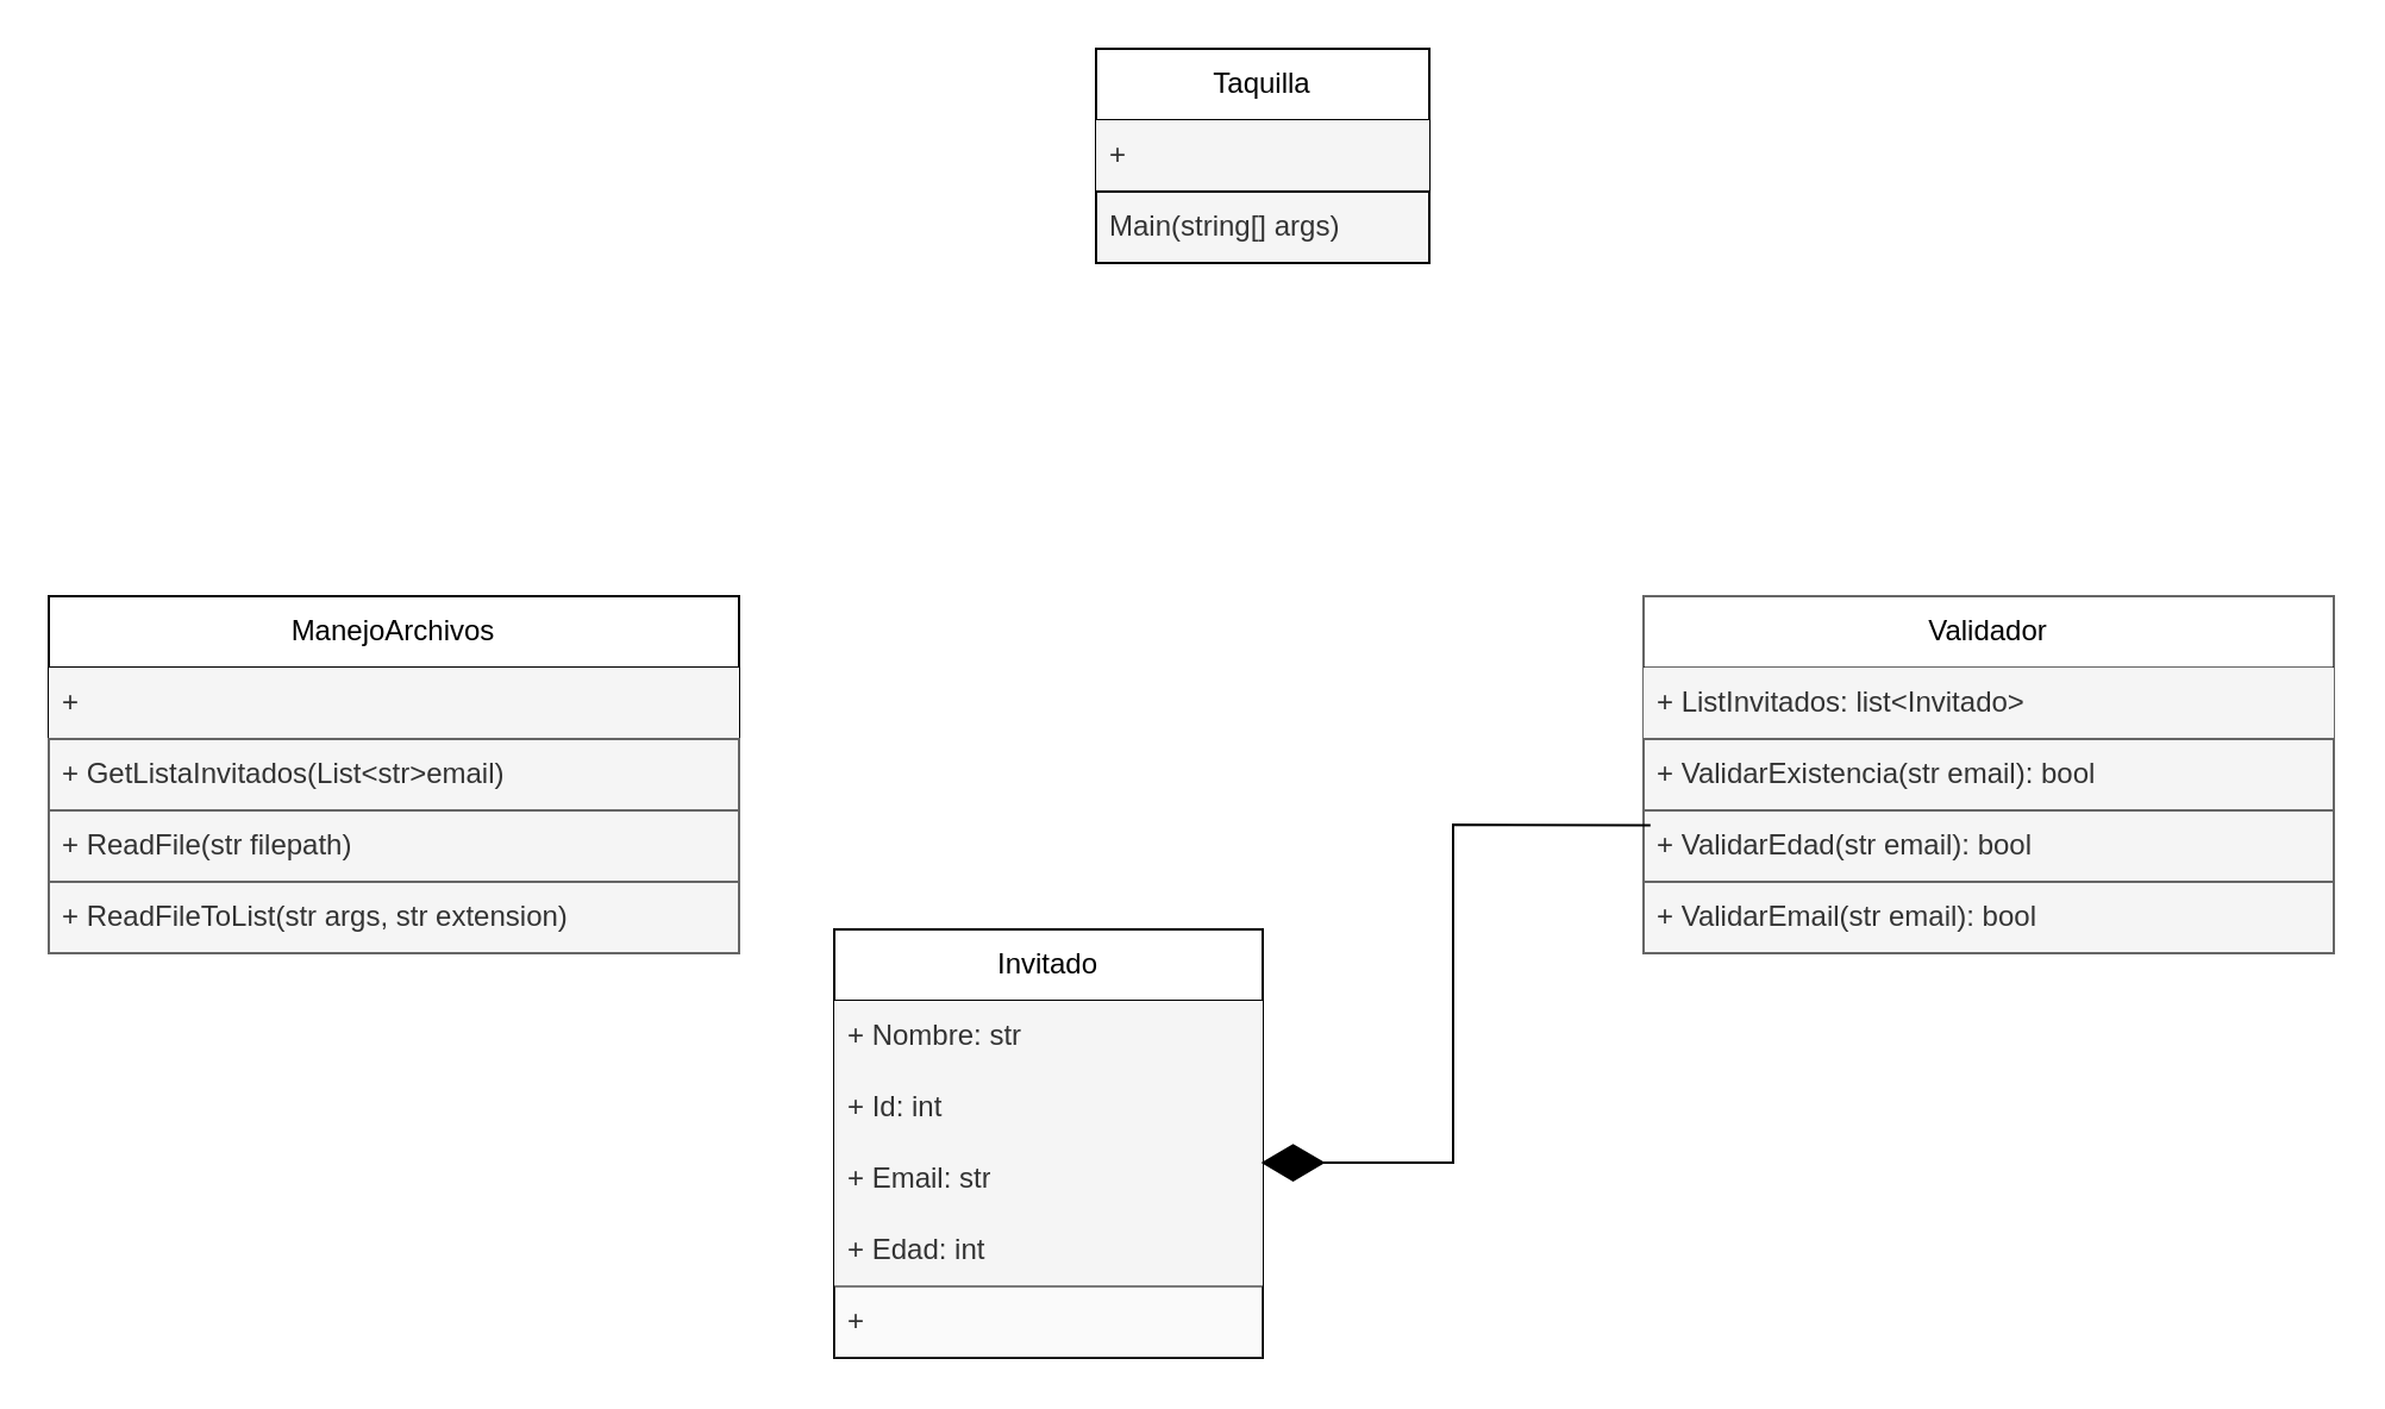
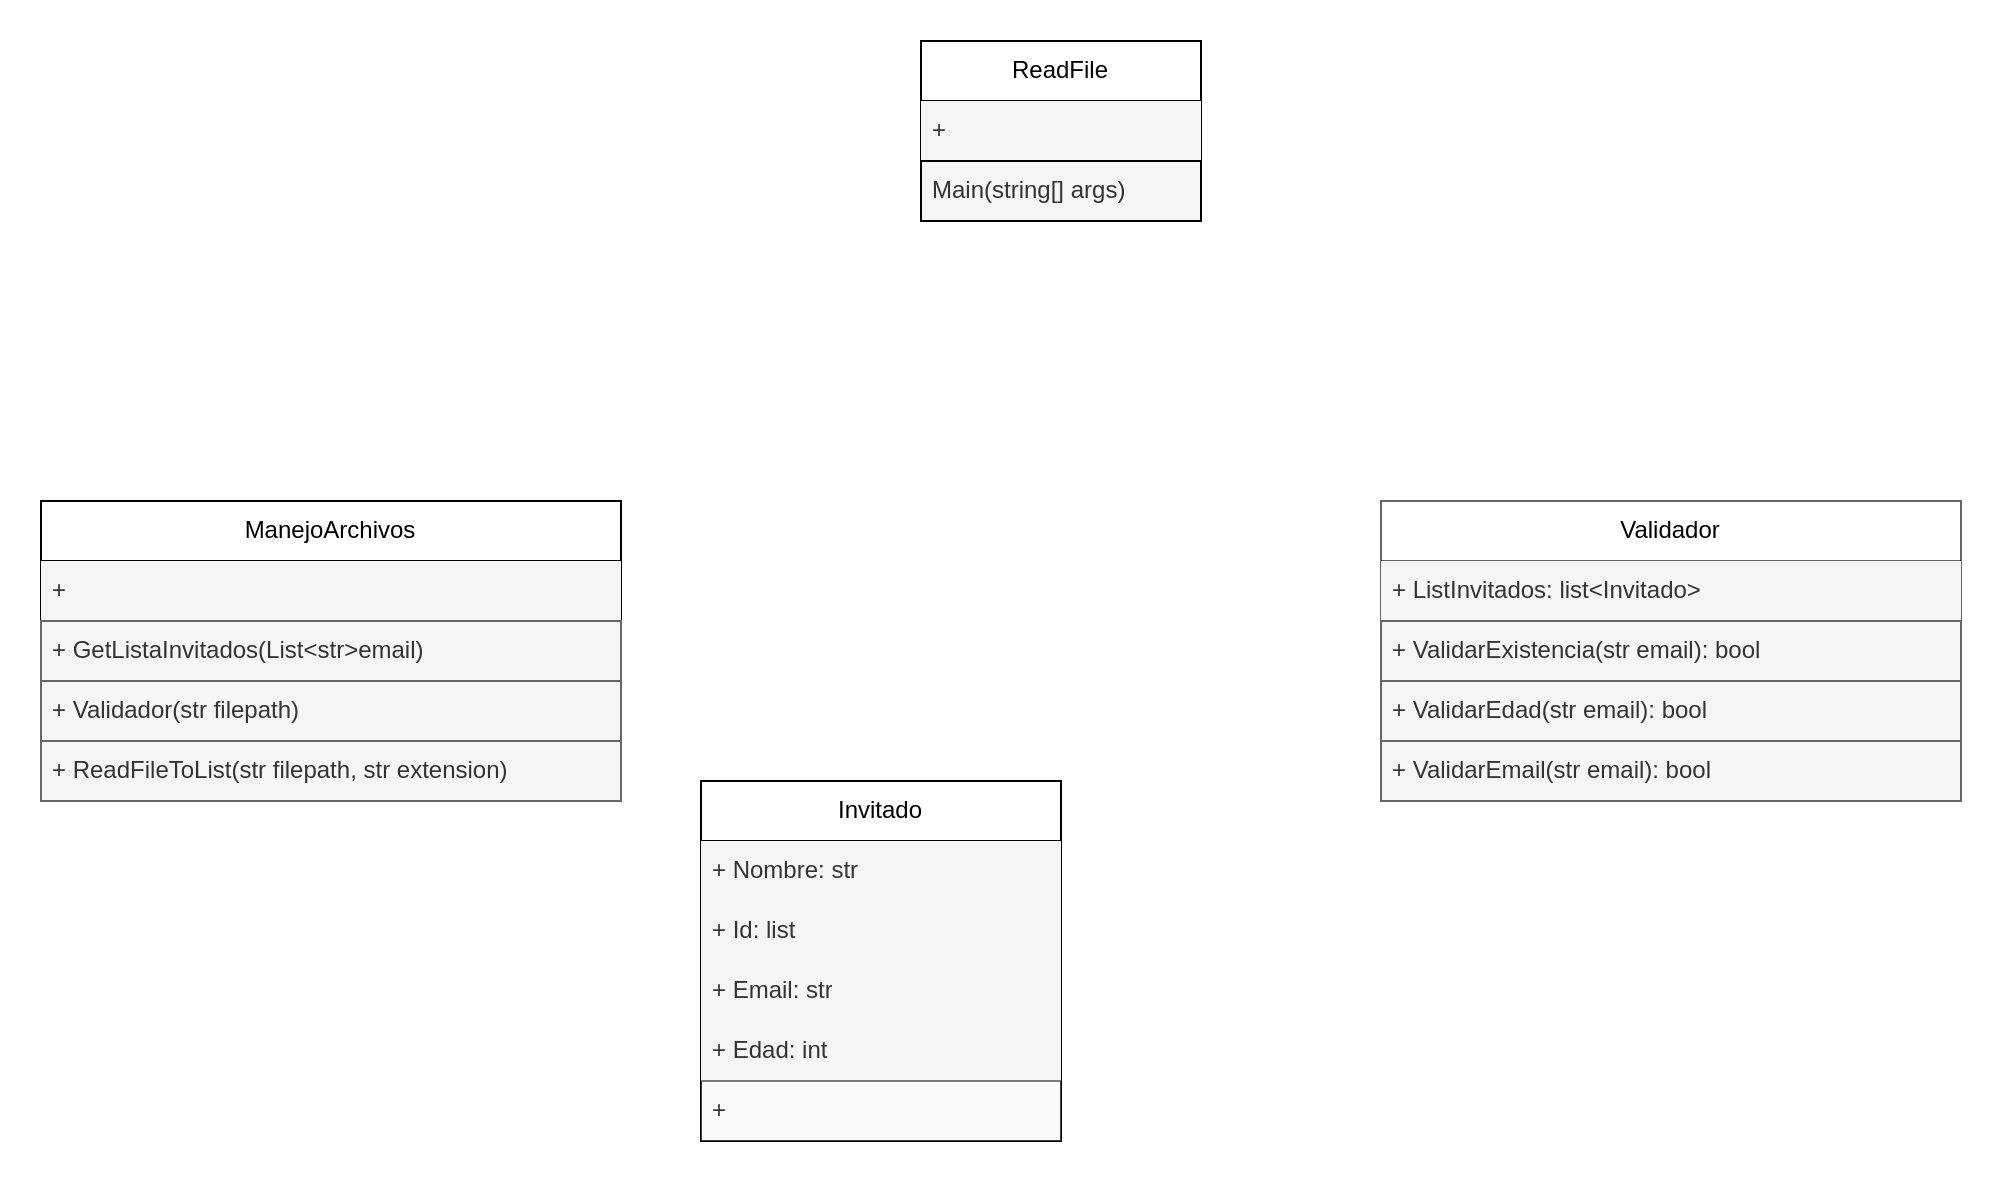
  <mxCell id="0" />
  <mxCell id="1" parent="0" />
- <mxCell id="2" value="Taquilla" style="swimlane;fontStyle=0;childLayout=stackLayout;horizontal=1;startSize=30;horizontalStack=0;resizeParent=1;resizeParentMax=0;resizeLast=0;collapsible=1;marginBottom=0;whiteSpace=wrap;html=1;" parent="1" vertex="1"><mxGeometry x="460" y="20" width="140" height="90" as="geometry" /></mxCell>
+ <mxCell id="2" value="ReadFile" style="swimlane;fontStyle=0;childLayout=stackLayout;horizontal=1;startSize=30;horizontalStack=0;resizeParent=1;resizeParentMax=0;resizeLast=0;collapsible=1;marginBottom=0;whiteSpace=wrap;html=1;" parent="1" vertex="1"><mxGeometry x="460" y="20" width="140" height="90" as="geometry" /></mxCell>
  <mxCell id="3" value="+" style="text;strokeColor=none;fillColor=#f5f5f5;align=left;verticalAlign=middle;spacingLeft=4;spacingRight=4;overflow=hidden;points=[[0,0.5],[1,0.5]];portConstraint=eastwest;rotatable=0;whiteSpace=wrap;html=1;fontColor=#333333;dashed=1;" vertex="1" parent="2"><mxGeometry y="30" width="140" height="30" as="geometry" /></mxCell>
  <mxCell id="4" value="Main(string[] args)" style="text;strokeColor=default;fillColor=#f5f5f5;align=left;verticalAlign=middle;spacingLeft=4;spacingRight=4;overflow=hidden;points=[[0,0.5],[1,0.5]];portConstraint=eastwest;rotatable=0;whiteSpace=wrap;html=1;fontColor=#333333;" parent="2" vertex="1"><mxGeometry y="60" width="140" height="30" as="geometry" /></mxCell>
  <mxCell id="5" value="Invitado" style="swimlane;fontStyle=0;childLayout=stackLayout;horizontal=1;startSize=30;horizontalStack=0;resizeParent=1;resizeParentMax=0;resizeLast=0;collapsible=1;marginBottom=0;whiteSpace=wrap;html=1;" parent="1" vertex="1"><mxGeometry x="350" y="390" width="180" height="180" as="geometry" /></mxCell>
  <mxCell id="6" value="+ Nombre: str" style="text;strokeColor=none;fillColor=#f5f5f5;align=left;verticalAlign=middle;spacingLeft=4;spacingRight=4;overflow=hidden;points=[[0,0.5],[1,0.5]];portConstraint=eastwest;rotatable=0;whiteSpace=wrap;html=1;fontColor=#333333;" parent="5" vertex="1"><mxGeometry y="30" width="180" height="30" as="geometry" /></mxCell>
- <mxCell id="7" value="+ Id: int" style="text;strokeColor=none;fillColor=#f5f5f5;align=left;verticalAlign=middle;spacingLeft=4;spacingRight=4;overflow=hidden;points=[[0,0.5],[1,0.5]];portConstraint=eastwest;rotatable=0;whiteSpace=wrap;html=1;fontColor=#333333;" parent="5" vertex="1"><mxGeometry y="60" width="180" height="30" as="geometry" /></mxCell>
+ <mxCell id="7" value="+ Id: list" style="text;strokeColor=none;fillColor=#f5f5f5;align=left;verticalAlign=middle;spacingLeft=4;spacingRight=4;overflow=hidden;points=[[0,0.5],[1,0.5]];portConstraint=eastwest;rotatable=0;whiteSpace=wrap;html=1;fontColor=#333333;" parent="5" vertex="1"><mxGeometry y="60" width="180" height="30" as="geometry" /></mxCell>
  <mxCell id="8" value="+ Email: str" style="text;strokeColor=none;fillColor=#f5f5f5;align=left;verticalAlign=middle;spacingLeft=4;spacingRight=4;overflow=hidden;points=[[0,0.5],[1,0.5]];portConstraint=eastwest;rotatable=0;whiteSpace=wrap;html=1;fontColor=#333333;" parent="5" vertex="1"><mxGeometry y="90" width="180" height="30" as="geometry" /></mxCell>
  <mxCell id="9" value="+ Edad: int" style="text;strokeColor=none;fillColor=#f5f5f5;align=left;verticalAlign=middle;spacingLeft=4;spacingRight=4;overflow=hidden;points=[[0,0.5],[1,0.5]];portConstraint=eastwest;rotatable=0;whiteSpace=wrap;html=1;fontColor=#333333;" parent="5" vertex="1"><mxGeometry y="120" width="180" height="30" as="geometry" /></mxCell>
  <mxCell id="10" value="+&amp;nbsp;" style="text;strokeColor=default;fillColor=#f5f5f5;align=left;verticalAlign=middle;spacingLeft=4;spacingRight=4;overflow=hidden;points=[[0,0.5],[1,0.5]];portConstraint=eastwest;rotatable=0;whiteSpace=wrap;html=1;fontColor=#333333;opacity=50;" parent="5" vertex="1"><mxGeometry y="150" width="180" height="30" as="geometry" /></mxCell>
  <mxCell id="11" value="ManejoArchivos" style="swimlane;fontStyle=0;childLayout=stackLayout;horizontal=1;startSize=30;horizontalStack=0;resizeParent=1;resizeParentMax=0;resizeLast=0;collapsible=1;marginBottom=0;whiteSpace=wrap;html=1;" parent="1" vertex="1"><mxGeometry x="20" y="250" width="290" height="150" as="geometry" /></mxCell>
  <mxCell id="12" value="+" style="text;strokeColor=none;fillColor=#f5f5f5;align=left;verticalAlign=middle;spacingLeft=4;spacingRight=4;overflow=hidden;points=[[0,0.5],[1,0.5]];portConstraint=eastwest;rotatable=0;whiteSpace=wrap;html=1;fontColor=#333333;dashed=1;" parent="11" vertex="1"><mxGeometry y="30" width="290" height="30" as="geometry" /></mxCell>
  <mxCell id="13" value="+ GetListaInvitados(List&amp;lt;str&amp;gt;email)" style="text;strokeColor=#666666;fillColor=#f5f5f5;align=left;verticalAlign=middle;spacingLeft=4;spacingRight=4;overflow=hidden;points=[[0,0.5],[1,0.5]];portConstraint=eastwest;rotatable=0;whiteSpace=wrap;html=1;fontColor=#333333;" parent="11" vertex="1"><mxGeometry y="60" width="290" height="30" as="geometry" /></mxCell>
- <mxCell id="14" value="+ ReadFile(str filepath)" style="text;strokeColor=#666666;fillColor=#f5f5f5;align=left;verticalAlign=middle;spacingLeft=4;spacingRight=4;overflow=hidden;points=[[0,0.5],[1,0.5]];portConstraint=eastwest;rotatable=0;whiteSpace=wrap;html=1;fontColor=#333333;" parent="11" vertex="1"><mxGeometry y="90" width="290" height="30" as="geometry" /></mxCell>
- <mxCell id="15" value="+ ReadFileToList(str args, str extension)" style="text;strokeColor=#666666;fillColor=#f5f5f5;align=left;verticalAlign=middle;spacingLeft=4;spacingRight=4;overflow=hidden;points=[[0,0.5],[1,0.5]];portConstraint=eastwest;rotatable=0;whiteSpace=wrap;html=1;fontColor=#333333;" parent="11" vertex="1"><mxGeometry y="120" width="290" height="30" as="geometry" /></mxCell>
+ <mxCell id="14" value="+ Validador(str filepath)" style="text;strokeColor=#666666;fillColor=#f5f5f5;align=left;verticalAlign=middle;spacingLeft=4;spacingRight=4;overflow=hidden;points=[[0,0.5],[1,0.5]];portConstraint=eastwest;rotatable=0;whiteSpace=wrap;html=1;fontColor=#333333;" parent="11" vertex="1"><mxGeometry y="90" width="290" height="30" as="geometry" /></mxCell>
+ <mxCell id="15" value="+ ReadFileToList(str filepath, str extension)" style="text;strokeColor=#666666;fillColor=#f5f5f5;align=left;verticalAlign=middle;spacingLeft=4;spacingRight=4;overflow=hidden;points=[[0,0.5],[1,0.5]];portConstraint=eastwest;rotatable=0;whiteSpace=wrap;html=1;fontColor=#333333;" parent="11" vertex="1"><mxGeometry y="120" width="290" height="30" as="geometry" /></mxCell>
  <mxCell id="16" value="Validador" style="swimlane;fontStyle=0;childLayout=stackLayout;horizontal=1;startSize=30;horizontalStack=0;resizeParent=1;resizeParentMax=0;resizeLast=0;collapsible=1;marginBottom=0;whiteSpace=wrap;html=1;opacity=60;" parent="1" vertex="1"><mxGeometry x="690" y="250" width="290" height="150" as="geometry" /></mxCell>
  <mxCell id="17" value="+&amp;nbsp;ListInvitados: list&amp;lt;Invitado&amp;gt;" style="text;strokeColor=none;fillColor=#f5f5f5;align=left;verticalAlign=middle;spacingLeft=4;spacingRight=4;overflow=hidden;points=[[0,0.5],[1,0.5]];portConstraint=eastwest;rotatable=0;whiteSpace=wrap;html=1;fontColor=#333333;dashed=1;" vertex="1" parent="16"><mxGeometry y="30" width="290" height="30" as="geometry" /></mxCell>
  <mxCell id="18" value="+ ValidarExistencia(str email): bool" style="text;strokeColor=#666666;fillColor=#f5f5f5;align=left;verticalAlign=middle;spacingLeft=4;spacingRight=4;overflow=hidden;points=[[0,0.5],[1,0.5]];portConstraint=eastwest;rotatable=0;whiteSpace=wrap;html=1;fontColor=#333333;" parent="16" vertex="1"><mxGeometry y="60" width="290" height="30" as="geometry" /></mxCell>
  <mxCell id="19" value="+ ValidarEdad(str email): bool" style="text;strokeColor=#666666;fillColor=#f5f5f5;align=left;verticalAlign=middle;spacingLeft=4;spacingRight=4;overflow=hidden;points=[[0,0.5],[1,0.5]];portConstraint=eastwest;rotatable=0;whiteSpace=wrap;html=1;fontColor=#333333;" parent="16" vertex="1"><mxGeometry y="90" width="290" height="30" as="geometry" /></mxCell>
  <mxCell id="20" value="+ ValidarEmail(str email): bool" style="text;strokeColor=#666666;fillColor=#f5f5f5;align=left;verticalAlign=middle;spacingLeft=4;spacingRight=4;overflow=hidden;points=[[0,0.5],[1,0.5]];portConstraint=eastwest;rotatable=0;whiteSpace=wrap;html=1;fontColor=#333333;" parent="16" vertex="1"><mxGeometry y="120" width="290" height="30" as="geometry" /></mxCell>
- <mxCell id="21" value="" style="endArrow=diamondThin;endFill=1;endSize=24;html=1;rounded=0;exitX=0.01;exitY=0.209;exitDx=0;exitDy=0;exitPerimeter=0;entryX=0.996;entryY=0.267;entryDx=0;entryDy=0;entryPerimeter=0;" edge="1" parent="1" source="19" target="8"><mxGeometry width="160" relative="1" as="geometry"><mxPoint x="570" y="380" as="sourcePoint" /><mxPoint x="730" y="380" as="targetPoint" /><Array as="points"><mxPoint x="610" y="346" /><mxPoint x="610" y="488" /></Array></mxGeometry></mxCell>
